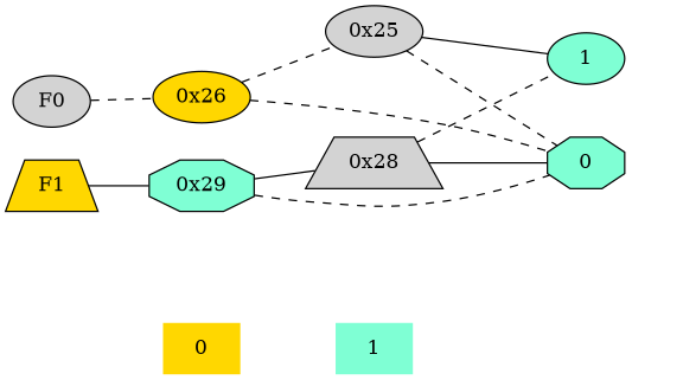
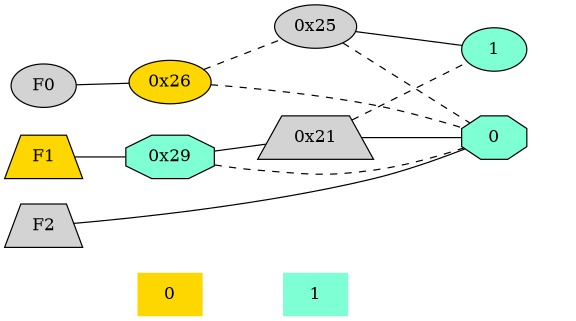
  digraph {
    rankdir=LR
    node [shape=ellipse style=filled fillcolor=aquamarine]
    edge [dir=none style=dashed]
    "CONST NODES" [shape=plaintext style=invis fillcolor=""]
    " 0 " [fillcolor=gold shape=plaintext]
    " 1 " [shape=plaintext]
    F0 [fillcolor=lightgrey]
    F1 [fillcolor=gold shape=trapezium]
+   F2 [fillcolor=lightgrey shape=trapezium]
    "0x29" [shape=octagon]
    "0x26" [fillcolor=gold]
-   "0x28" [fillcolor=lightgrey shape=trapezium]
+   "0x28" [fillcolor=lightgrey shape=trapezium label="0x21"]
    "0x25" [fillcolor=lightgrey]
    n11 [label=0 shape=octagon]
    n12 [label=1]
    subgraph sub_1 {
      "CONST NODES"
      " 0 "
      " 1 "
    }
    subgraph sub_2 {
      rank=same
      F0
      F1
+     F2
    }
    subgraph sub_3 {
      rank=same
      " 0 "
      "0x29"
      "0x26"
    }
    subgraph sub_4 {
      rank=same
      " 1 "
      "0x28"
      "0x25"
    }
    subgraph sub_5 {
      rank=same
      "CONST NODES"
      subgraph sub_6 {
        rank=same
        n11
        n12
      }
    }
    " 0 " -> " 1 " [style=invis]
    " 1 " -> "CONST NODES" [style=invis]
    F0 -> F1 [style=invis]
-   F0 -> "0x26"
+   F0 -> "0x26" [style=solid]
+   F1 -> F2 [style=invis]
    F1 -> "0x29" [style=solid]
+   F2 -> n11 [style=solid]
    "0x29" -> "0x28" [style=""]
    "0x29" -> n11
    "0x26" -> "0x25"
    "0x26" -> n11
    "0x28" -> n11 [style=""]
    "0x28" -> n12
    "0x25" -> n11
    "0x25" -> n12 [style=""]
  }
